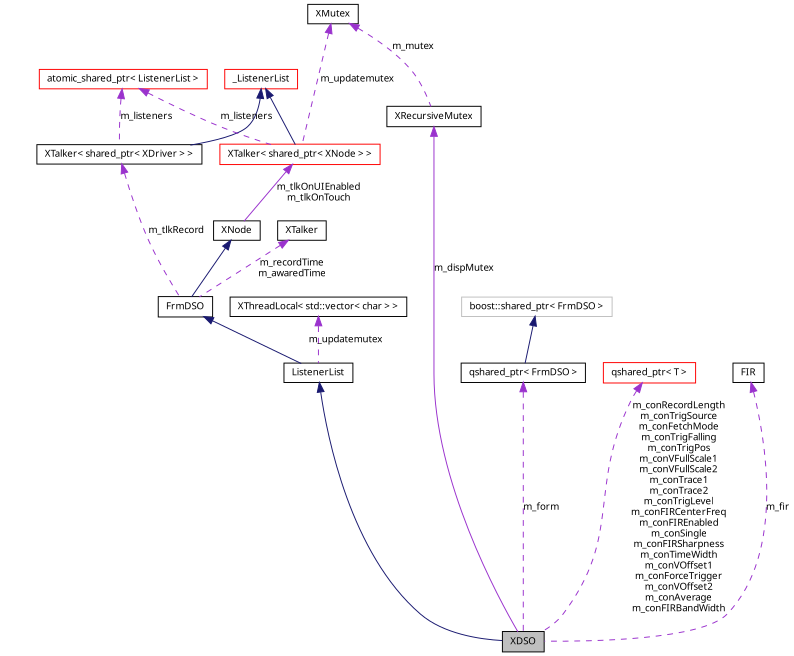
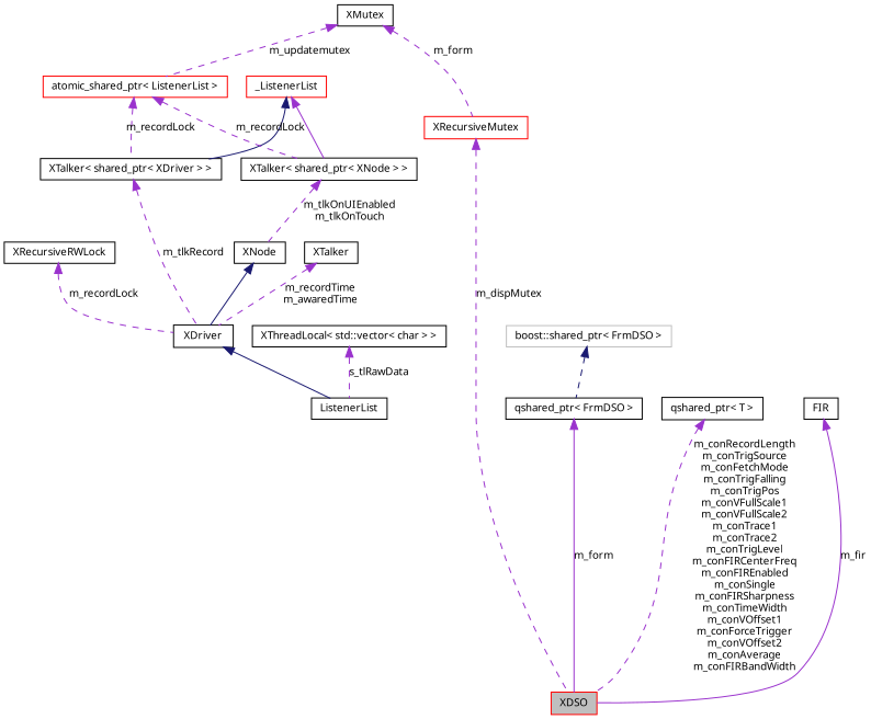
  digraph {
    node [color=black fillcolor=white fontname="FreeSans.ttf" fontsize=10 shape=record style=filled]
    edge [color=darkorchid3 dir=back fontname="FreeSans.ttf" fontsize=10 labelfontname="FreeSans.ttf" labelfontsize=10 style=dashed]
-   n1 [fillcolor=grey75 fontcolor=black height=0.2 label=XDSO width=0.4]
+   n1 [color=red fillcolor=grey75 fontcolor=black height=0.2 label=XDSO width=0.4]
    n2 [height=0.2 label=ListenerList width=0.4]
-   n3 [height=0.2 label=FrmDSO width=0.4]
+   n3 [height=0.2 label=XDriver width=0.4]
    n4 [height=0.2 label=XNode width=0.4]
-   n5 [color=red height=0.2 label="XTalker\< shared_ptr\< XNode \> \>" width=0.4]
+   n5 [height=0.2 label="XTalker\< shared_ptr\< XNode \> \>" width=0.4]
    n6 [color=red height=0.2 label=_ListenerList width=0.4]
    n7 [height=0.2 label="XTalker\< shared_ptr\< XDriver \> \>" width=0.4]
    n8 [color=red height=0.2 label="atomic_shared_ptr\< ListenerList \>" width=0.4]
    n9 [height=0.2 label=XMutex width=0.4]
-   n10 [height=0.2 label=XRecursiveMutex width=0.4]
+   n10 [color=red height=0.2 label=XRecursiveMutex width=0.4]
    n11 [height=0.2 label=XTalker width=0.4]
+   n12 [height=0.2 label=XRecursiveRWLock width=0.4]
    n13 [height=0.2 label="XThreadLocal\< std::vector\< char \> \>" width=0.4]
    n14 [height=0.2 label="qshared_ptr\< FrmDSO \>" width=0.4]
    n15 [color=grey75 height=0.2 label="boost::shared_ptr\< FrmDSO \>" width=0.4]
-   n16 [color=red height=0.2 label="qshared_ptr\< T \>" width=0.4]
+   n16 [height=0.2 label="qshared_ptr\< T \>" width=0.4]
    n17 [height=0.2 label=FIR width=0.4]
-   n2 -> n1 [color=midnightblue style=solid]
    n3 -> n2 [color=midnightblue style=solid]
    n4 -> n3 [color=midnightblue style=solid]
-   n5 -> n4 [label="m_tlkOnUIEnabled\nm_tlkOnTouch" style=solid]
-   n6 -> n5 [color=midnightblue style=solid]
+   n5 -> n4 [label="m_tlkOnUIEnabled\nm_tlkOnTouch"]
+   n6 -> n5 [style=solid]
    n6 -> n7 [color=midnightblue style=solid]
    n7 -> n3 [label=m_tlkRecord]
-   n8 -> n5 [label=m_listeners]
-   n8 -> n7 [label=m_listeners]
-   n9 -> n5 [label=m_updatemutex]
-   n9 -> n10 [label=m_mutex]
-   n10 -> n1 [label=m_dispMutex style=solid]
+   n8 -> n5 [label=m_recordLock]
+   n8 -> n7 [label=m_recordLock]
+   n9 -> n8 [label=m_updatemutex]
+   n9 -> n10 [label=m_form]
+   n10 -> n1 [label=m_dispMutex]
    n11 -> n3 [label="m_recordTime\nm_awaredTime"]
-   n13 -> n2 [label=m_updatemutex]
-   n14 -> n1 [label=m_form]
-   n15 -> n14 [color=midnightblue style=solid]
+   n12 -> n3 [label=m_recordLock]
+   n13 -> n2 [label=s_tlRawData]
+   n14 -> n1 [label=m_form style=solid]
+   n15 -> n14 [color=midnightblue]
    n16 -> n1 [label="m_conRecordLength\nm_conTrigSource\nm_conFetchMode\nm_conTrigFalling\nm_conTrigPos\nm_conVFullScale1\nm_conVFullScale2\nm_conTrace1\nm_conTrace2\nm_conTrigLevel\nm_conFIRCenterFreq\nm_conFIREnabled\nm_conSingle\nm_conFIRSharpness\nm_conTimeWidth\nm_conVOffset1\nm_conForceTrigger\nm_conVOffset2\nm_conAverage\nm_conFIRBandWidth"]
-   n17 -> n1 [label=m_fir]
+   n17 -> n1 [label=m_fir style=solid]
  }
